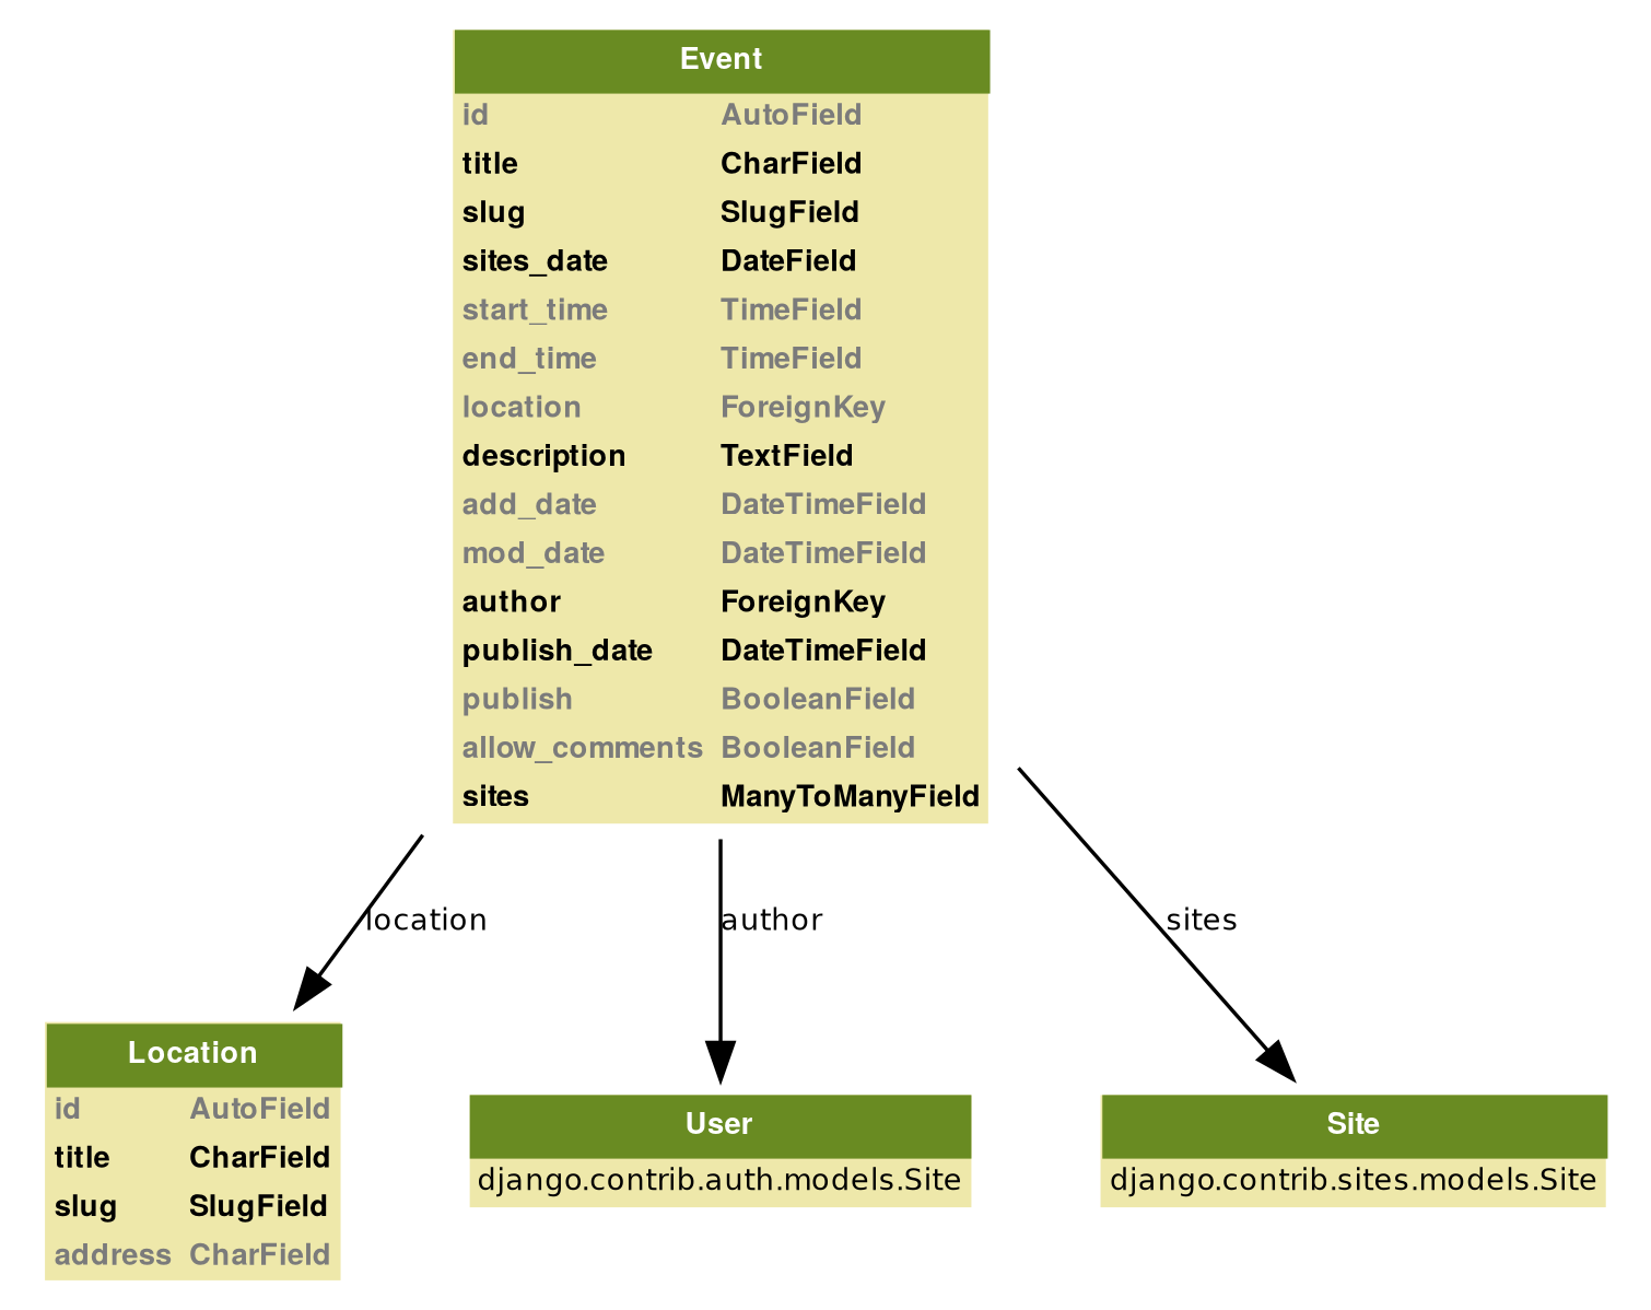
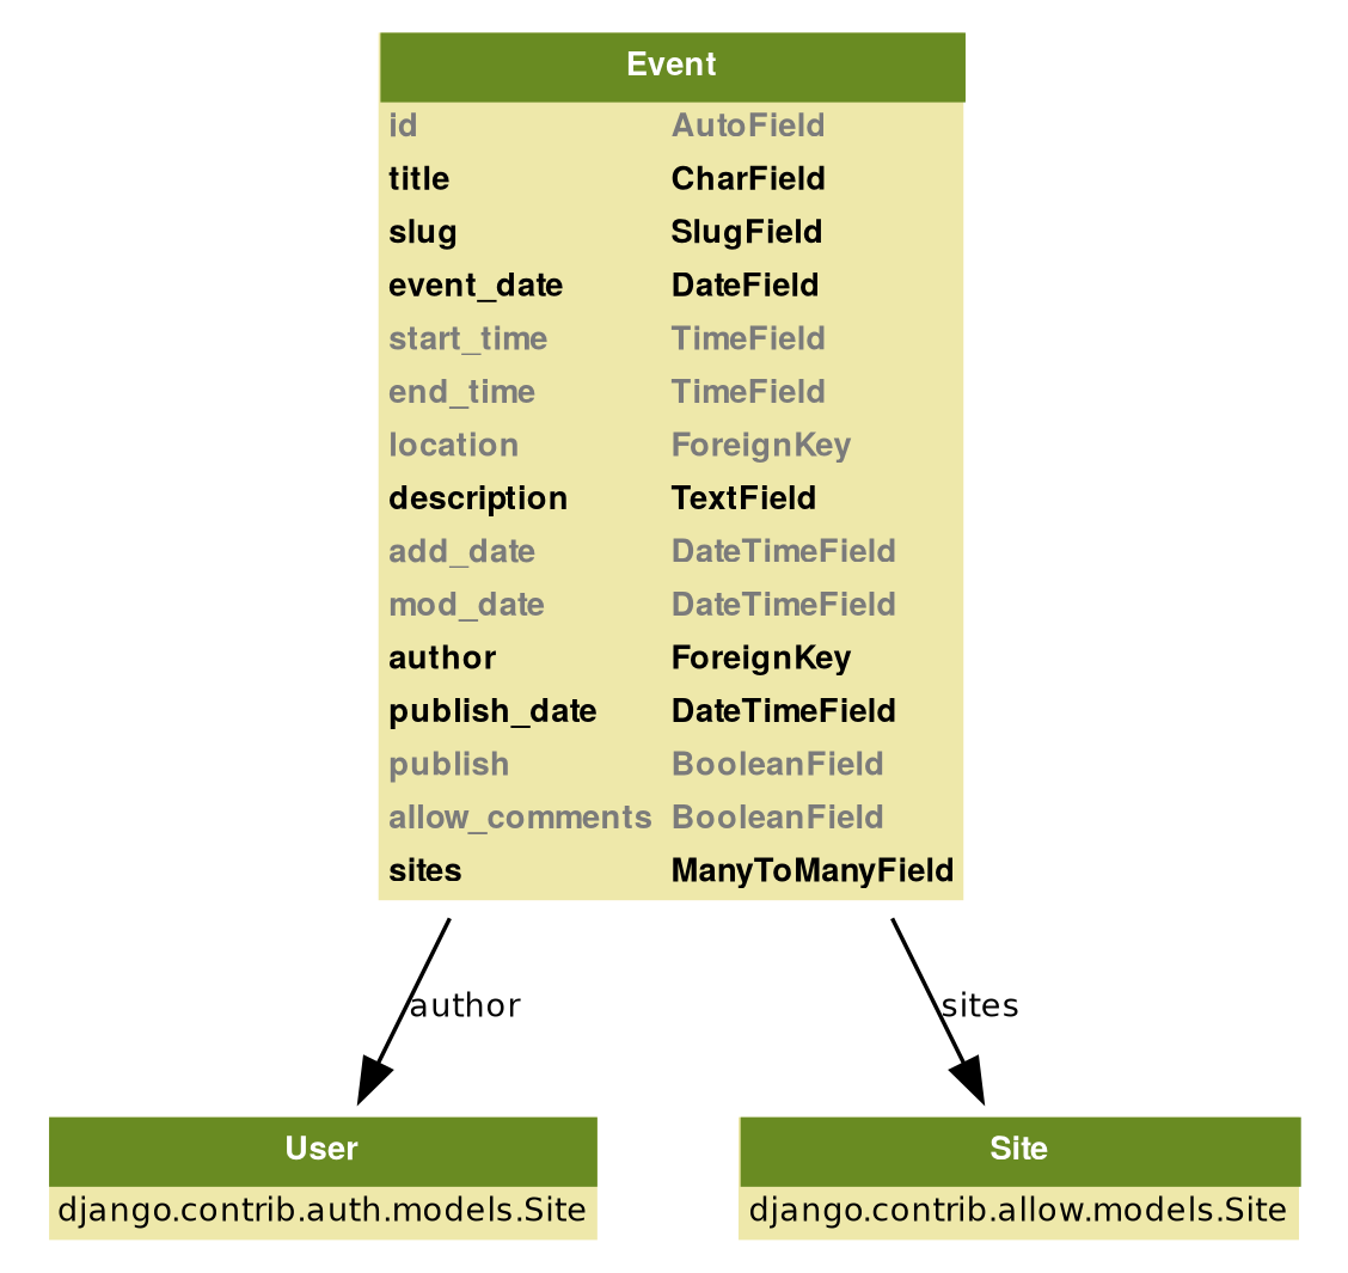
  digraph {
    fontname=Helvetica
    fontsize=8
    node [fontname=Helvetica fontsize=8 shape=plaintext]
    edge [fontname=Helvetica fontsize=8]
-   n1 [label=<     <TABLE BGCOLOR="palegoldenrod" BORDER="0" CELLBORDER="0" CELLSPACING="0">      <TR><TD COLSPAN="2" CELLPADDING="4" ALIGN="CENTER" BGCOLOR="olivedrab4"      ><FONT FACE="Helvetica Bold" COLOR="white"      >Location</FONT></TD></TR>                        <TR><TD ALIGN="LEFT" BORDER="0"         ><FONT COLOR="#7B7B7B" FACE="Helvetica Bold">id</FONT         ></TD>         <TD ALIGN="LEFT"         ><FONT COLOR="#7B7B7B" FACE="Helvetica Bold">AutoField</FONT         ></TD></TR>                  <TR><TD ALIGN="LEFT" BORDER="0"         ><FONT FACE="Helvetica Bold">title</FONT         ></TD>         <TD ALIGN="LEFT"         ><FONT FACE="Helvetica Bold">CharField</FONT         ></TD></TR>                  <TR><TD ALIGN="LEFT" BORDER="0"         ><FONT FACE="Helvetica Bold">slug</FONT         ></TD>         <TD ALIGN="LEFT"         ><FONT FACE="Helvetica Bold">SlugField</FONT         ></TD></TR>                  <TR><TD ALIGN="LEFT" BORDER="0"         ><FONT COLOR="#7B7B7B" FACE="Helvetica Bold">address</FONT         ></TD>         <TD ALIGN="LEFT"         ><FONT COLOR="#7B7B7B" FACE="Helvetica Bold">CharField</FONT         ></TD></TR>                   </TABLE>     >]
-   n2 [label=<     <TABLE BGCOLOR="palegoldenrod" BORDER="0" CELLBORDER="0" CELLSPACING="0">      <TR><TD COLSPAN="2" CELLPADDING="4" ALIGN="CENTER" BGCOLOR="olivedrab4"      ><FONT FACE="Helvetica Bold" COLOR="white"      >Event</FONT></TD></TR>                        <TR><TD ALIGN="LEFT" BORDER="0"         ><FONT COLOR="#7B7B7B" FACE="Helvetica Bold">id</FONT         ></TD>         <TD ALIGN="LEFT"         ><FONT COLOR="#7B7B7B" FACE="Helvetica Bold">AutoField</FONT         ></TD></TR>                  <TR><TD ALIGN="LEFT" BORDER="0"         ><FONT FACE="Helvetica Bold">title</FONT         ></TD>         <TD ALIGN="LEFT"         ><FONT FACE="Helvetica Bold">CharField</FONT         ></TD></TR>                  <TR><TD ALIGN="LEFT" BORDER="0"         ><FONT FACE="Helvetica Bold">slug</FONT         ></TD>         <TD ALIGN="LEFT"         ><FONT FACE="Helvetica Bold">SlugField</FONT         ></TD></TR>                  <TR><TD ALIGN="LEFT" BORDER="0"         ><FONT FACE="Helvetica Bold">sites_date</FONT         ></TD>         <TD ALIGN="LEFT"         ><FONT FACE="Helvetica Bold">DateField</FONT         ></TD></TR>                  <TR><TD ALIGN="LEFT" BORDER="0"         ><FONT COLOR="#7B7B7B" FACE="Helvetica Bold">start_time</FONT         ></TD>         <TD ALIGN="LEFT"         ><FONT COLOR="#7B7B7B" FACE="Helvetica Bold">TimeField</FONT         ></TD></TR>                  <TR><TD ALIGN="LEFT" BORDER="0"         ><FONT COLOR="#7B7B7B" FACE="Helvetica Bold">end_time</FONT         ></TD>         <TD ALIGN="LEFT"         ><FONT COLOR="#7B7B7B" FACE="Helvetica Bold">TimeField</FONT         ></TD></TR>                  <TR><TD ALIGN="LEFT" BORDER="0"         ><FONT COLOR="#7B7B7B" FACE="Helvetica Bold">location</FONT         ></TD>         <TD ALIGN="LEFT"         ><FONT COLOR="#7B7B7B" FACE="Helvetica Bold">ForeignKey</FONT         ></TD></TR>                  <TR><TD ALIGN="LEFT" BORDER="0"         ><FONT FACE="Helvetica Bold">description</FONT         ></TD>         <TD ALIGN="LEFT"         ><FONT FACE="Helvetica Bold">TextField</FONT         ></TD></TR>                  <TR><TD ALIGN="LEFT" BORDER="0"         ><FONT COLOR="#7B7B7B" FACE="Helvetica Bold">add_date</FONT         ></TD>         <TD ALIGN="LEFT"         ><FONT COLOR="#7B7B7B" FACE="Helvetica Bold">DateTimeField</FONT         ></TD></TR>                  <TR><TD ALIGN="LEFT" BORDER="0"         ><FONT COLOR="#7B7B7B" FACE="Helvetica Bold">mod_date</FONT         ></TD>         <TD ALIGN="LEFT"         ><FONT COLOR="#7B7B7B" FACE="Helvetica Bold">DateTimeField</FONT         ></TD></TR>                  <TR><TD ALIGN="LEFT" BORDER="0"         ><FONT FACE="Helvetica Bold">author</FONT         ></TD>         <TD ALIGN="LEFT"         ><FONT FACE="Helvetica Bold">ForeignKey</FONT         ></TD></TR>                  <TR><TD ALIGN="LEFT" BORDER="0"         ><FONT FACE="Helvetica Bold">publish_date</FONT         ></TD>         <TD ALIGN="LEFT"         ><FONT FACE="Helvetica Bold">DateTimeField</FONT         ></TD></TR>                  <TR><TD ALIGN="LEFT" BORDER="0"         ><FONT COLOR="#7B7B7B" FACE="Helvetica Bold">publish</FONT         ></TD>         <TD ALIGN="LEFT"         ><FONT COLOR="#7B7B7B" FACE="Helvetica Bold">BooleanField</FONT         ></TD></TR>                  <TR><TD ALIGN="LEFT" BORDER="0"         ><FONT COLOR="#7B7B7B" FACE="Helvetica Bold">allow_comments</FONT         ></TD>         <TD ALIGN="LEFT"         ><FONT COLOR="#7B7B7B" FACE="Helvetica Bold">BooleanField</FONT         ></TD></TR>                  <TR><TD ALIGN="LEFT" BORDER="0"         ><FONT FACE="Helvetica Bold">sites</FONT         ></TD>         <TD ALIGN="LEFT"         ><FONT FACE="Helvetica Bold">ManyToManyField</FONT         ></TD></TR>                   </TABLE>     >]
+   n2 [label=<     <TABLE BGCOLOR="palegoldenrod" BORDER="0" CELLBORDER="0" CELLSPACING="0">      <TR><TD COLSPAN="2" CELLPADDING="4" ALIGN="CENTER" BGCOLOR="olivedrab4"      ><FONT FACE="Helvetica Bold" COLOR="white"      >Event</FONT></TD></TR>                        <TR><TD ALIGN="LEFT" BORDER="0"         ><FONT COLOR="#7B7B7B" FACE="Helvetica Bold">id</FONT         ></TD>         <TD ALIGN="LEFT"         ><FONT COLOR="#7B7B7B" FACE="Helvetica Bold">AutoField</FONT         ></TD></TR>                  <TR><TD ALIGN="LEFT" BORDER="0"         ><FONT FACE="Helvetica Bold">title</FONT         ></TD>         <TD ALIGN="LEFT"         ><FONT FACE="Helvetica Bold">CharField</FONT         ></TD></TR>                  <TR><TD ALIGN="LEFT" BORDER="0"         ><FONT FACE="Helvetica Bold">slug</FONT         ></TD>         <TD ALIGN="LEFT"         ><FONT FACE="Helvetica Bold">SlugField</FONT         ></TD></TR>                  <TR><TD ALIGN="LEFT" BORDER="0"         ><FONT FACE="Helvetica Bold">event_date</FONT         ></TD>         <TD ALIGN="LEFT"         ><FONT FACE="Helvetica Bold">DateField</FONT         ></TD></TR>                  <TR><TD ALIGN="LEFT" BORDER="0"         ><FONT COLOR="#7B7B7B" FACE="Helvetica Bold">start_time</FONT         ></TD>         <TD ALIGN="LEFT"         ><FONT COLOR="#7B7B7B" FACE="Helvetica Bold">TimeField</FONT         ></TD></TR>                  <TR><TD ALIGN="LEFT" BORDER="0"         ><FONT COLOR="#7B7B7B" FACE="Helvetica Bold">end_time</FONT         ></TD>         <TD ALIGN="LEFT"         ><FONT COLOR="#7B7B7B" FACE="Helvetica Bold">TimeField</FONT         ></TD></TR>                  <TR><TD ALIGN="LEFT" BORDER="0"         ><FONT COLOR="#7B7B7B" FACE="Helvetica Bold">location</FONT         ></TD>         <TD ALIGN="LEFT"         ><FONT COLOR="#7B7B7B" FACE="Helvetica Bold">ForeignKey</FONT         ></TD></TR>                  <TR><TD ALIGN="LEFT" BORDER="0"         ><FONT FACE="Helvetica Bold">description</FONT         ></TD>         <TD ALIGN="LEFT"         ><FONT FACE="Helvetica Bold">TextField</FONT         ></TD></TR>                  <TR><TD ALIGN="LEFT" BORDER="0"         ><FONT COLOR="#7B7B7B" FACE="Helvetica Bold">add_date</FONT         ></TD>         <TD ALIGN="LEFT"         ><FONT COLOR="#7B7B7B" FACE="Helvetica Bold">DateTimeField</FONT         ></TD></TR>                  <TR><TD ALIGN="LEFT" BORDER="0"         ><FONT COLOR="#7B7B7B" FACE="Helvetica Bold">mod_date</FONT         ></TD>         <TD ALIGN="LEFT"         ><FONT COLOR="#7B7B7B" FACE="Helvetica Bold">DateTimeField</FONT         ></TD></TR>                  <TR><TD ALIGN="LEFT" BORDER="0"         ><FONT FACE="Helvetica Bold">author</FONT         ></TD>         <TD ALIGN="LEFT"         ><FONT FACE="Helvetica Bold">ForeignKey</FONT         ></TD></TR>                  <TR><TD ALIGN="LEFT" BORDER="0"         ><FONT FACE="Helvetica Bold">publish_date</FONT         ></TD>         <TD ALIGN="LEFT"         ><FONT FACE="Helvetica Bold">DateTimeField</FONT         ></TD></TR>                  <TR><TD ALIGN="LEFT" BORDER="0"         ><FONT COLOR="#7B7B7B" FACE="Helvetica Bold">publish</FONT         ></TD>         <TD ALIGN="LEFT"         ><FONT COLOR="#7B7B7B" FACE="Helvetica Bold">BooleanField</FONT         ></TD></TR>                  <TR><TD ALIGN="LEFT" BORDER="0"         ><FONT COLOR="#7B7B7B" FACE="Helvetica Bold">allow_comments</FONT         ></TD>         <TD ALIGN="LEFT"         ><FONT COLOR="#7B7B7B" FACE="Helvetica Bold">BooleanField</FONT         ></TD></TR>                  <TR><TD ALIGN="LEFT" BORDER="0"         ><FONT FACE="Helvetica Bold">sites</FONT         ></TD>         <TD ALIGN="LEFT"         ><FONT FACE="Helvetica Bold">ManyToManyField</FONT         ></TD></TR>                   </TABLE>     >]
    n3 [label=<         <TABLE BGCOLOR="palegoldenrod" BORDER="0" CELLBORDER="0" CELLSPACING="0">         <TR><TD COLSPAN="2" CELLPADDING="4" ALIGN="CENTER" BGCOLOR="olivedrab4"         ><FONT FACE="Helvetica Bold" COLOR="white"         >User</FONT></TD></TR>         <TR><TD ALIGN="LEFT" BORDER="0"         COLSPAN="2">django.contrib.auth.models.Site</TD></TR>         </TABLE>         >]
-   n4 [label=<         <TABLE BGCOLOR="palegoldenrod" BORDER="0" CELLBORDER="0" CELLSPACING="0">         <TR><TD COLSPAN="2" CELLPADDING="4" ALIGN="CENTER" BGCOLOR="olivedrab4"         ><FONT FACE="Helvetica Bold" COLOR="white"         >Site</FONT></TD></TR>         <TR><TD ALIGN="LEFT" BORDER="0"         COLSPAN="2">django.contrib.sites.models.Site</TD></TR>         </TABLE>         >]
-   n2 -> n1 [label=location]
+   n4 [label=<         <TABLE BGCOLOR="palegoldenrod" BORDER="0" CELLBORDER="0" CELLSPACING="0">         <TR><TD COLSPAN="2" CELLPADDING="4" ALIGN="CENTER" BGCOLOR="olivedrab4"         ><FONT FACE="Helvetica Bold" COLOR="white"         >Site</FONT></TD></TR>         <TR><TD ALIGN="LEFT" BORDER="0"         COLSPAN="2">django.contrib.allow.models.Site</TD></TR>         </TABLE>         >]
    n2 -> n3 [label=author]
    n2 -> n4 [arrowhead=normal arrowtail=normal label=sites]
  }
